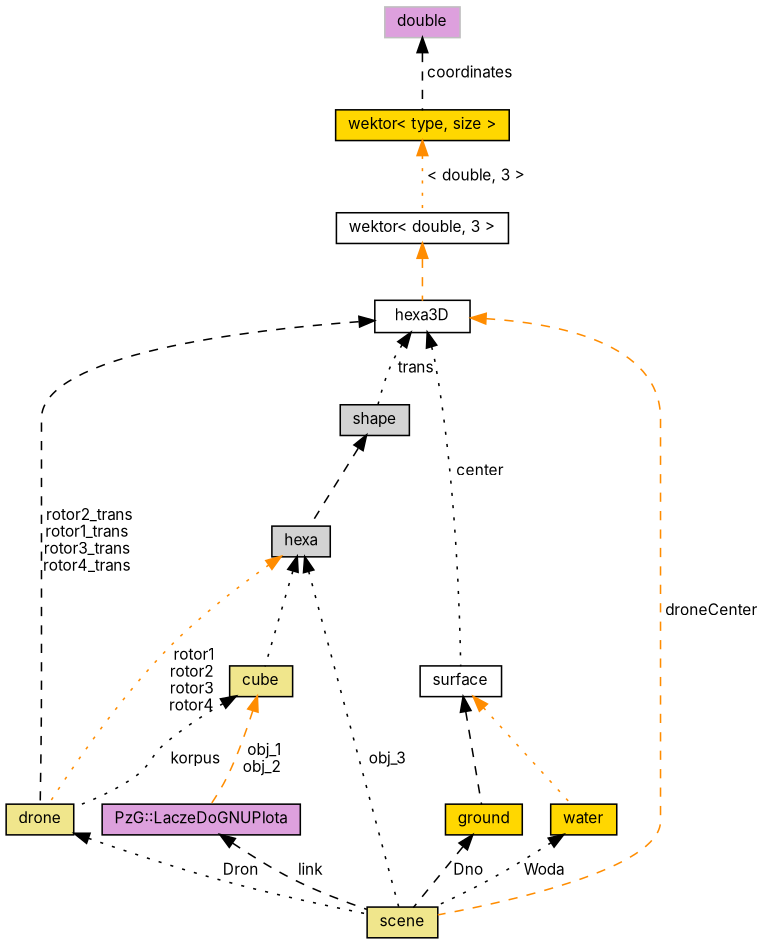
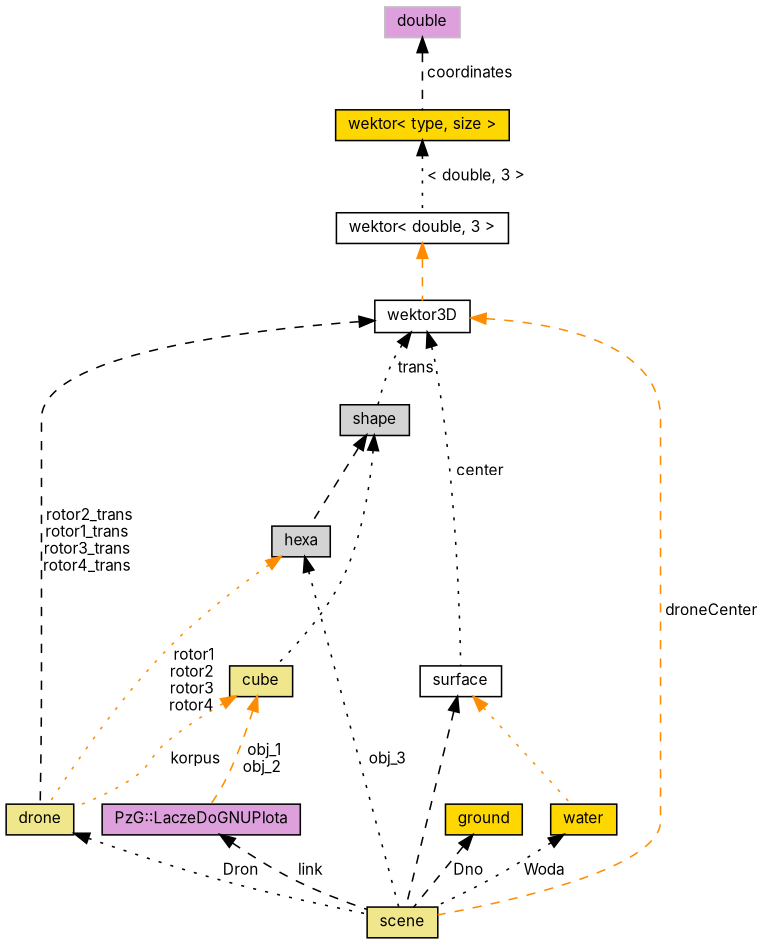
  digraph {
    fontname=Inter
    node [color=black fillcolor=khaki fontname=Inter fontsize=10 shape=record style=filled]
    edge [color=black dir=back fontname=Inter fontsize=10 labelfontname=Helvetica labelfontsize=10 style=dotted]
    n1 [fontcolor=black height=0.2 label=scene width=0.4]
    n2 [fillcolor=plum height=0.2 label="PzG::LaczeDoGNUPlota" width=0.4]
    n3 [height=0.2 label=drone width=0.4]
    n4 [height=0.2 label=cube width=0.4]
    n5 [fillcolor=lightgrey height=0.2 label=shape width=0.4]
    n6 [fillcolor=lightgrey height=0.2 label=hexa width=0.4]
    n7 [fillcolor=white height=0.2 label=surface width=0.4]
    n8 [fillcolor=gold height=0.2 label=ground width=0.4]
    n9 [fillcolor=gold height=0.2 label=water width=0.4]
-   n10 [fillcolor=white height=0.2 label=hexa3D width=0.4]
+   n10 [fillcolor=white height=0.2 label=wektor3D width=0.4]
    n11 [fillcolor=white height=0.2 label="wektor\< double, 3 \>" width=0.4]
    n12 [fillcolor=gold height=0.2 label="wektor\< type, size \>" width=0.4]
    n13 [color=grey75 fillcolor=plum height=0.2 label=double width=0.4]
    n2 -> n1 [label=" link" style=dashed]
    n3 -> n1 [label=" Dron"]
    n4 -> n2 [color=darkorange label=" obj_1\nobj_2" style=dashed]
-   n4 -> n3 [label=" korpus"]
-   n6 -> n4
+   n4 -> n3 [color=darkorange label=" korpus"]
+   n5 -> n4
    n5 -> n6 [style=dashed]
    n6 -> n1 [label=" obj_3"]
    n6 -> n3 [color=darkorange label=" rotor1\nrotor2\nrotor3\nrotor4"]
-   n7 -> n8 [style=dashed]
+   n7 -> n1 [style=dashed]
    n7 -> n9 [color=darkorange]
    n8 -> n1 [label=" Dno" style=dashed]
    n9 -> n1 [label=" Woda"]
    n10 -> n1 [color=darkorange label=" droneCenter" style=dashed]
    n10 -> n3 [label=" rotor2_trans\nrotor1_trans\nrotor3_trans\nrotor4_trans" style=dashed]
    n10 -> n5 [label=" trans"]
    n10 -> n7 [label=" center"]
    n11 -> n10 [color=darkorange style=dashed]
-   n12 -> n11 [color=darkorange label=" \< double, 3 \>"]
+   n12 -> n11 [label=" \< double, 3 \>"]
    n13 -> n12 [label=" coordinates" style=dashed]
  }
